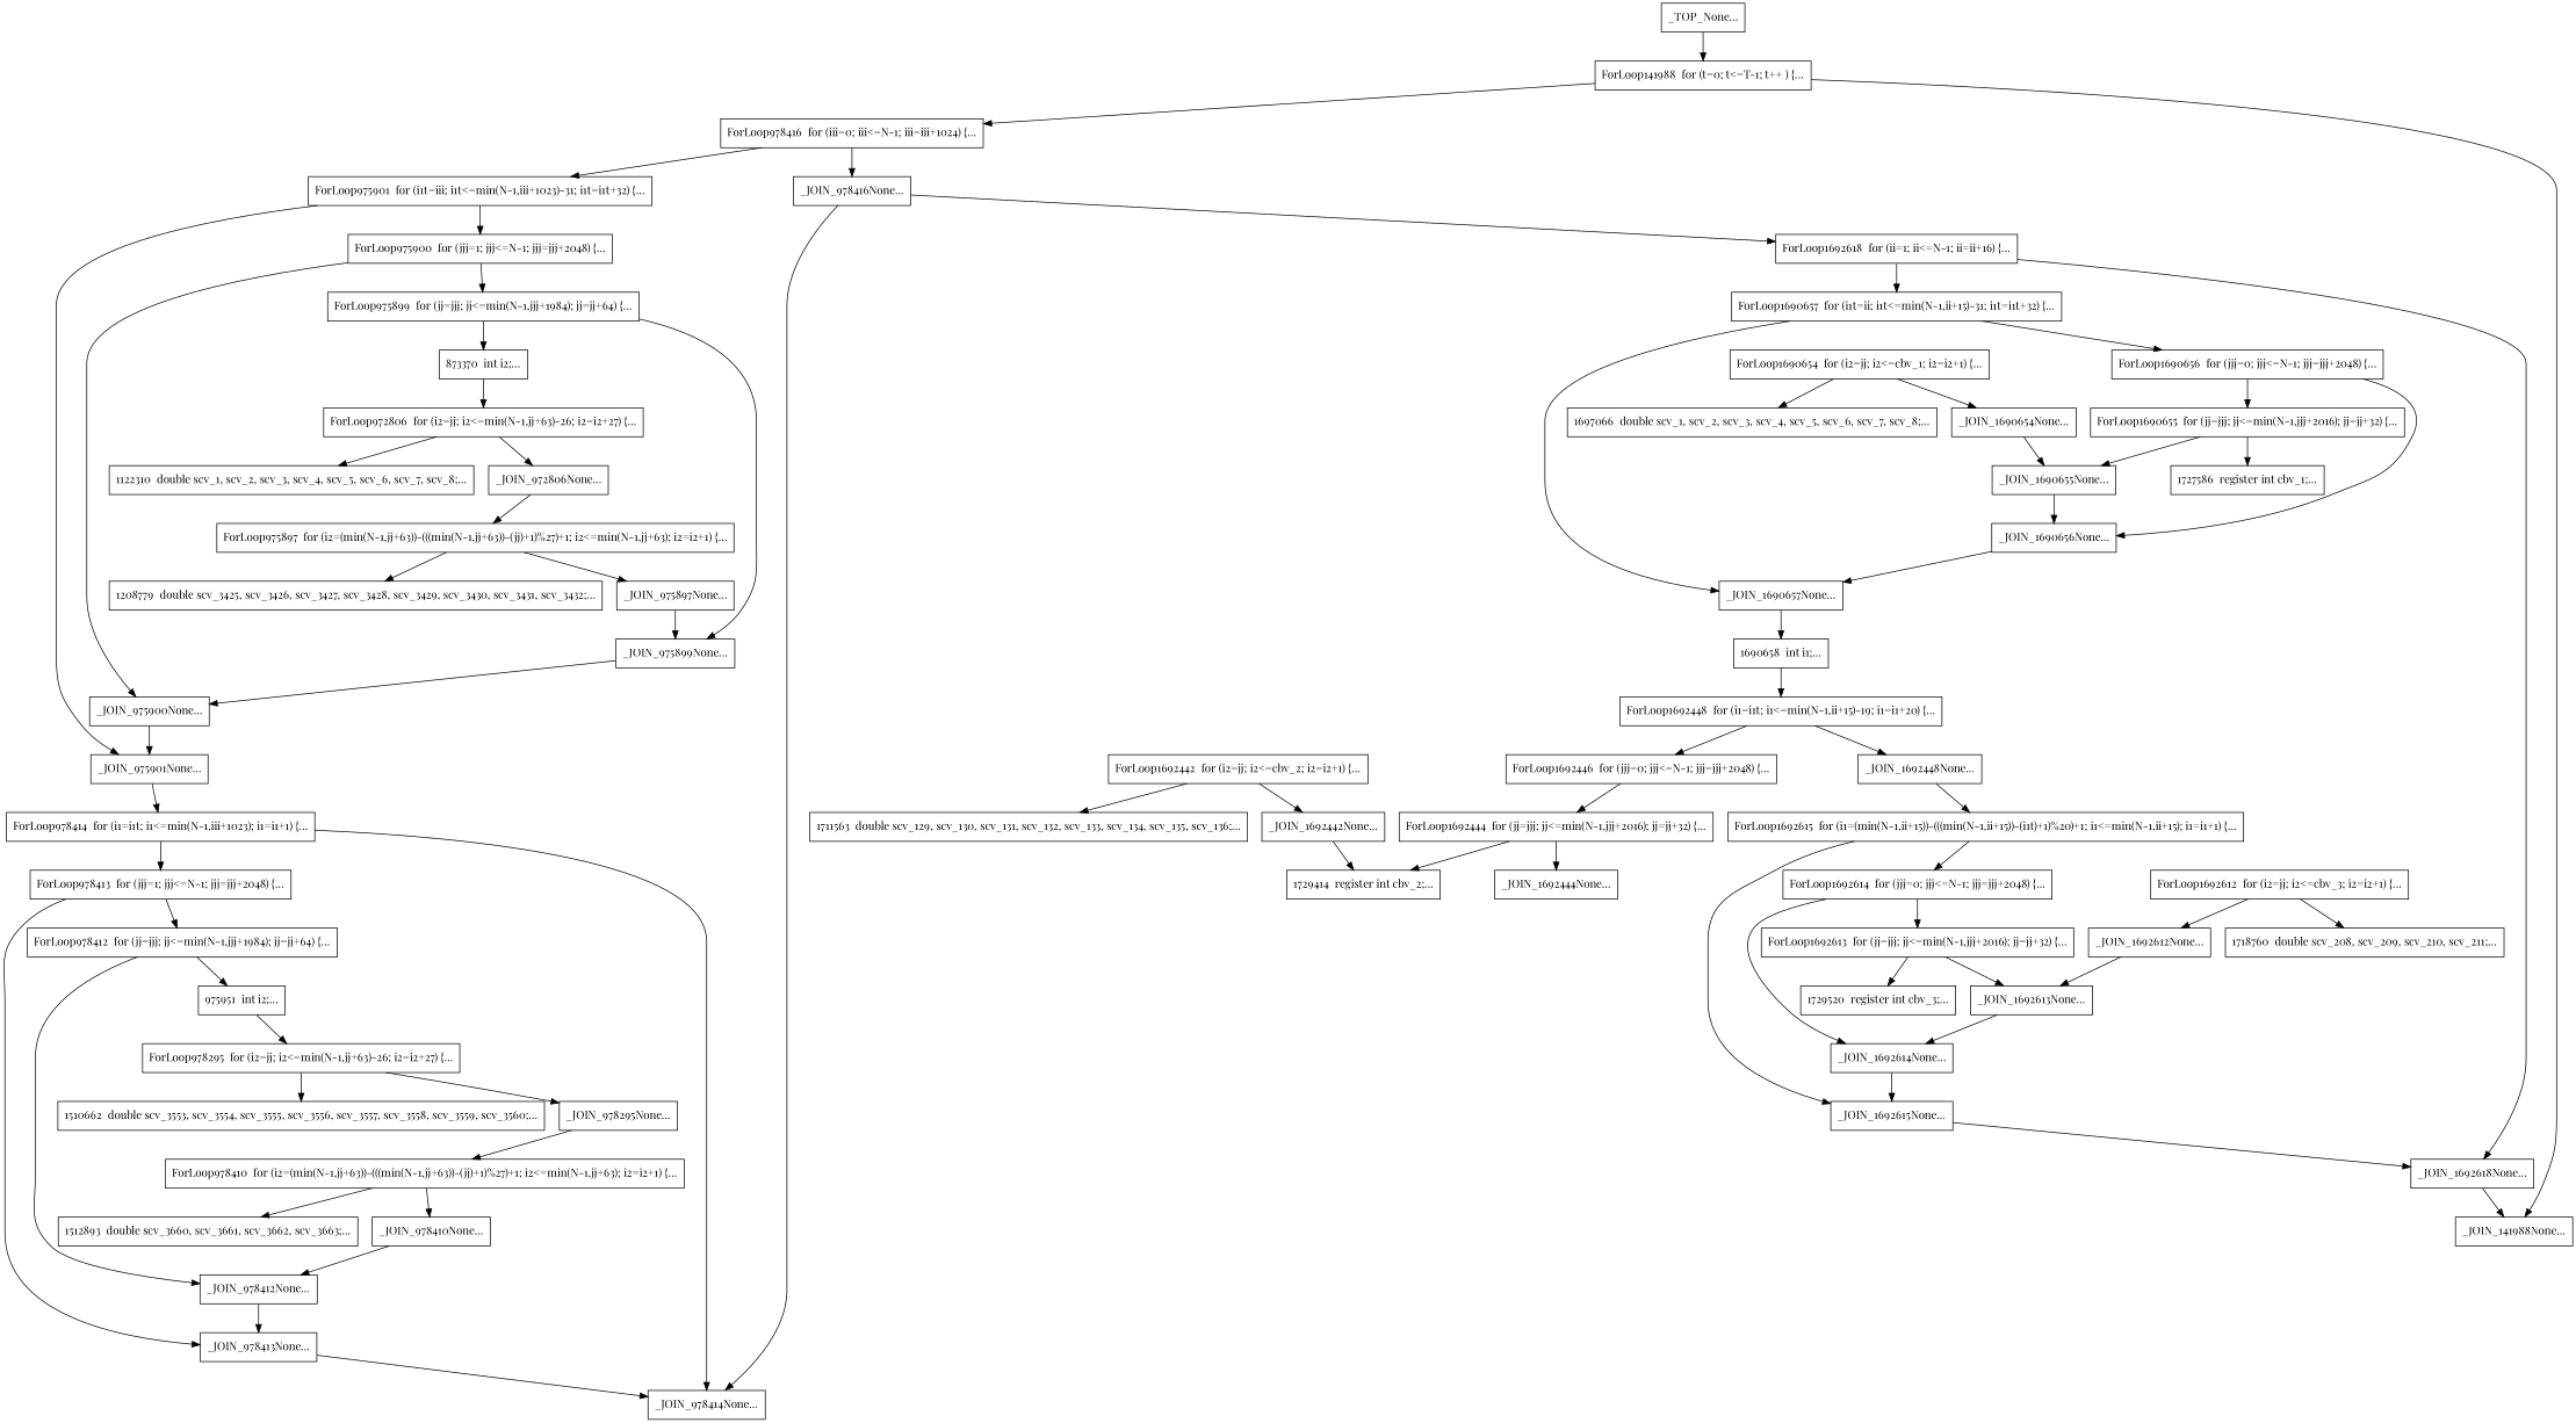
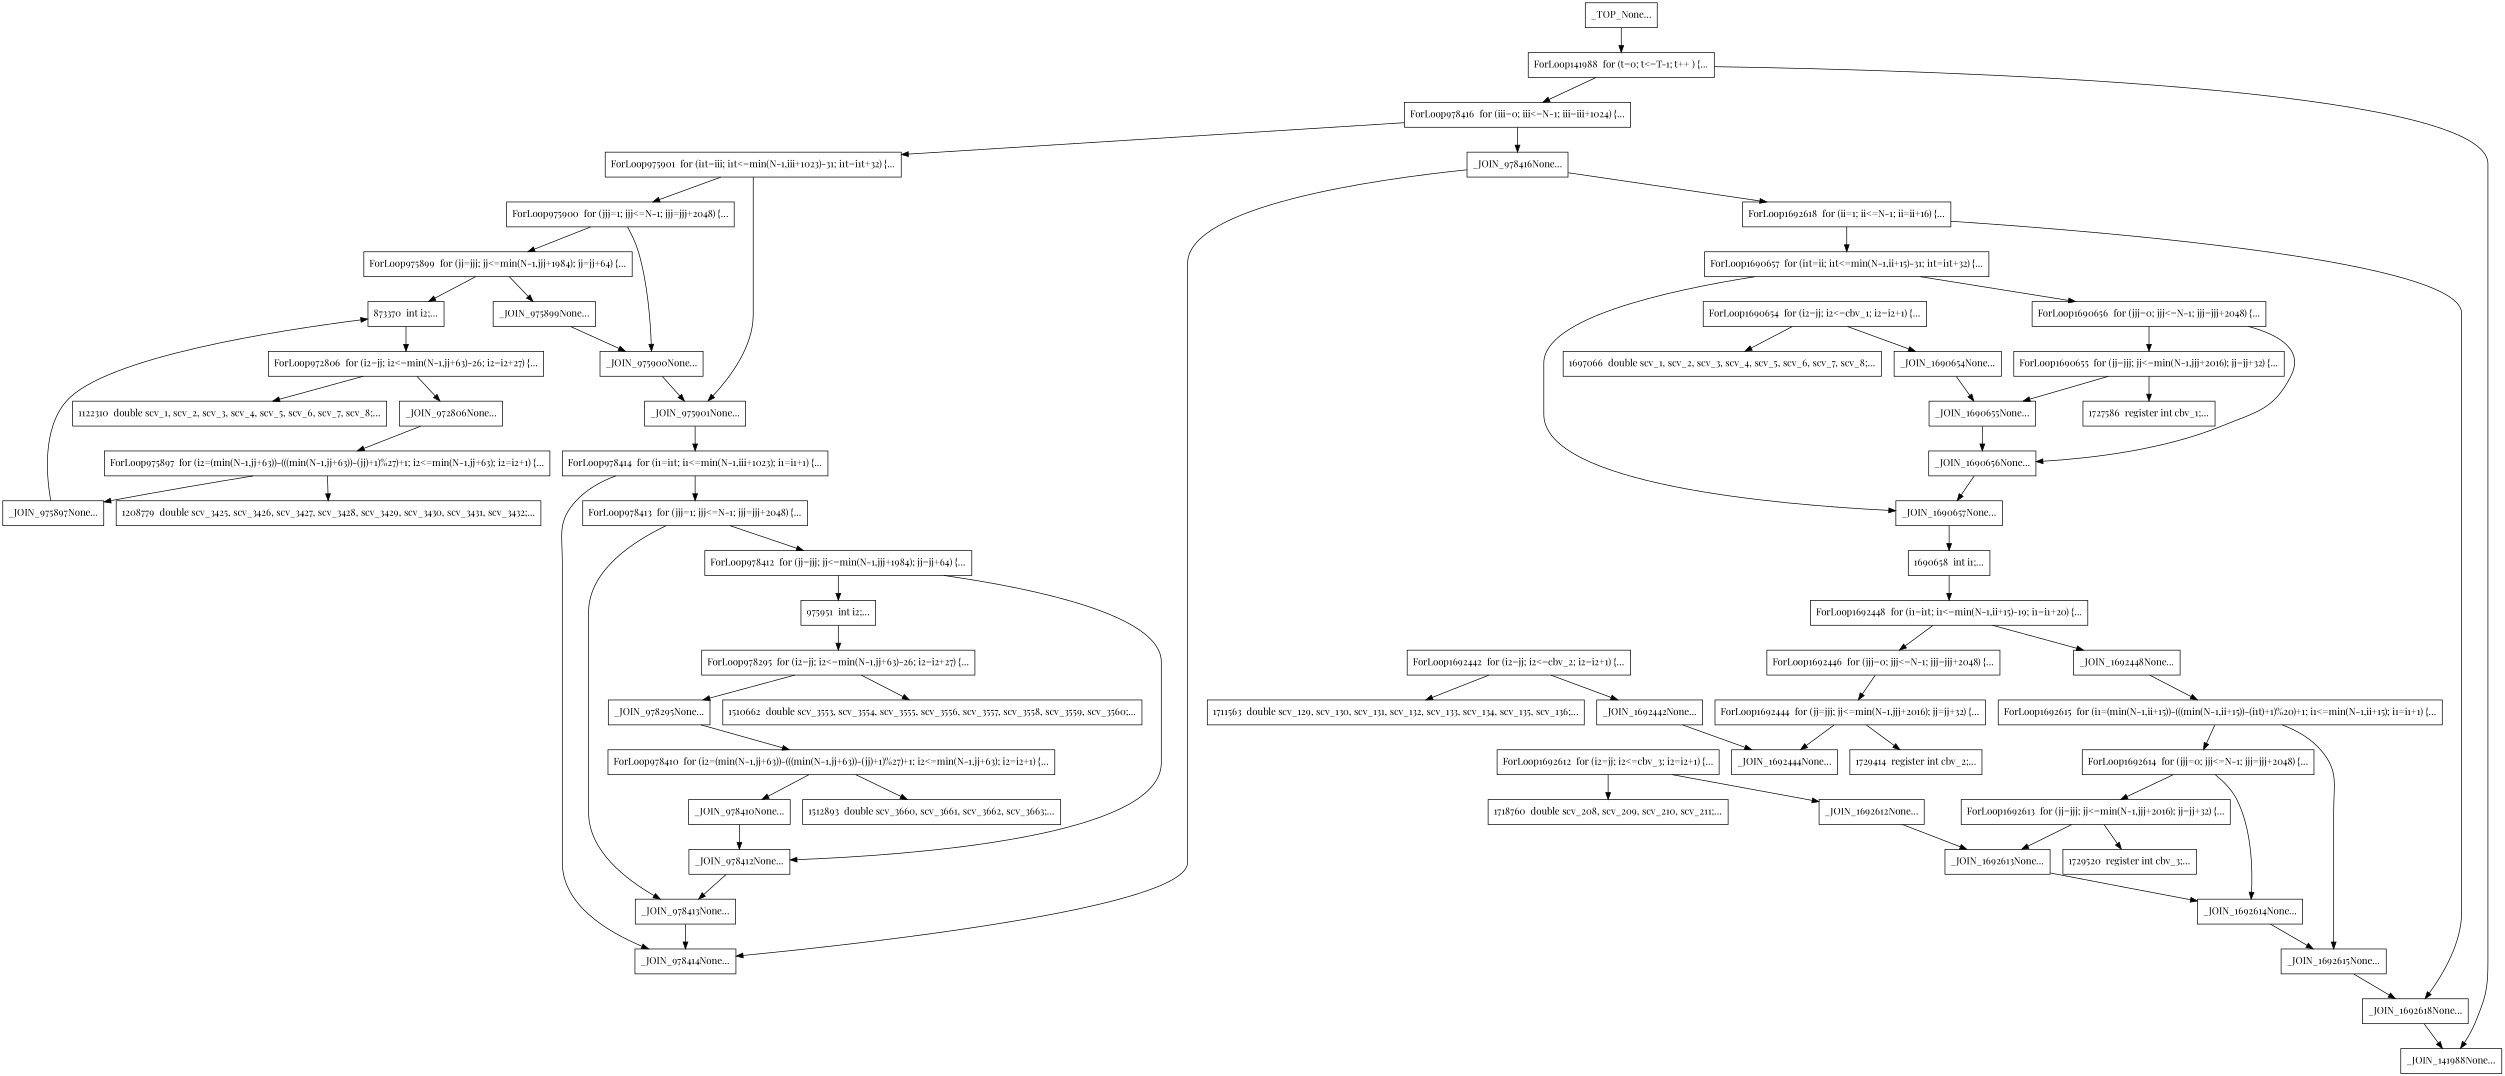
  digraph {
    fontname="Playfair Display"
    node [fontname="Playfair Display" shape=box]
    edge [fontname="Playfair Display"]
    n1 [label="1690658  int i1;..."]
    n2 [label="ForLoop1692448  for (i1=i1t; i1<=min(N-1,ii+15)-19; i1=i1+20) {..."]
    n3 [label="ForLoop1692446  for (jjj=0; jjj<=N-1; jjj=jjj+2048) {..."]
    n4 [label="_JOIN_1692448None..."]
    n5 [label="ForLoop1692444  for (jj=jjj; jj<=min(N-1,jjj+2016); jj=jj+32) {..."]
    n6 [label="ForLoop1692615  for (i1=(min(N-1,ii+15))-(((min(N-1,ii+15))-(i1t)+1)%20)+1; i1<=min(N-1,ii+15); i1=i1+1) {..."]
    n7 [label="ForLoop978410  for (i2=(min(N-1,jj+63))-(((min(N-1,jj+63))-(jj)+1)%27)+1; i2<=min(N-1,jj+63); i2=i2+1) {..."]
    n8 [label="1512893  double scv_3660, scv_3661, scv_3662, scv_3663;..."]
    n9 [label="_JOIN_978410None..."]
    n10 [label="_JOIN_978412None..."]
    n11 [label="_JOIN_978413None..."]
    n12 [label="ForLoop978413  for (jjj=1; jjj<=N-1; jjj=jjj+2048) {..."]
    n13 [label="ForLoop978412  for (jj=jjj; jj<=min(N-1,jjj+1984); jj=jj+64) {..."]
    n14 [label="975951  int i2;..."]
    n15 [label="_JOIN_978414None..."]
    n16 [label="ForLoop978295  for (i2=jj; i2<=min(N-1,jj+63)-26; i2=i2+27) {..."]
    n17 [label="1510662  double scv_3553, scv_3554, scv_3555, scv_3556, scv_3557, scv_3558, scv_3559, scv_3560;..."]
    n18 [label="_JOIN_978295None..."]
    n19 [label="ForLoop978414  for (i1=i1t; i1<=min(N-1,iii+1023); i1=i1+1) {..."]
    n20 [label="_JOIN_978416None..."]
    n21 [label="ForLoop1692618  for (ii=1; ii<=N-1; ii=ii+16) {..."]
    n22 [label="ForLoop978416  for (iii=0; iii<=N-1; iii=iii+1024) {..."]
    n23 [label="ForLoop975901  for (i1t=iii; i1t<=min(N-1,iii+1023)-31; i1t=i1t+32) {..."]
    n24 [label="ForLoop975900  for (jjj=1; jjj<=N-1; jjj=jjj+2048) {..."]
    n25 [label="_JOIN_975901None..."]
    n26 [label="ForLoop975899  for (jj=jjj; jj<=min(N-1,jjj+1984); jj=jj+64) {..."]
    n27 [label="_JOIN_975900None..."]
    n28 [label="ForLoop1690657  for (i1t=ii; i1t<=min(N-1,ii+15)-31; i1t=i1t+32) {..."]
    n29 [label="_JOIN_1692618None..."]
    n30 [label="873370  int i2;..."]
    n31 [label="_JOIN_975899None..."]
    n32 [label="ForLoop972806  for (i2=jj; i2<=min(N-1,jj+63)-26; i2=i2+27) {..."]
    n33 [label="1122310  double scv_1, scv_2, scv_3, scv_4, scv_5, scv_6, scv_7, scv_8;..."]
    n34 [label="_JOIN_972806None..."]
    n35 [label="ForLoop975897  for (i2=(min(N-1,jj+63))-(((min(N-1,jj+63))-(jj)+1)%27)+1; i2<=min(N-1,jj+63); i2=i2+1) {..."]
    n36 [label="_JOIN_975897None..."]
    n37 [label="1208779  double scv_3425, scv_3426, scv_3427, scv_3428, scv_3429, scv_3430, scv_3431, scv_3432;..."]
    n38 [label="ForLoop1690656  for (jjj=0; jjj<=N-1; jjj=jjj+2048) {..."]
    n39 [label="_JOIN_1690657None..."]
    n40 [label="_JOIN_141988None..."]
    n41 [label="ForLoop1690654  for (i2=jj; i2<=cbv_1; i2=i2+1) {..."]
    n42 [label="1697066  double scv_1, scv_2, scv_3, scv_4, scv_5, scv_6, scv_7, scv_8;..."]
    n43 [label="_JOIN_1690654None..."]
    n44 [label="_JOIN_1690655None..."]
    n45 [label="_JOIN_1690656None..."]
    n46 [label="ForLoop1690655  for (jj=jjj; jj<=min(N-1,jjj+2016); jj=jj+32) {..."]
    n47 [label="1727586  register int cbv_1;..."]
    n48 [label="_JOIN_1692614None..."]
    n49 [label="_JOIN_1692615None..."]
    n50 [label="1711563  double scv_129, scv_130, scv_131, scv_132, scv_133, scv_134, scv_135, scv_136;..."]
    n51 [label="_TOP_None..."]
    n52 [label="ForLoop141988  for (t=0; t<=T-1; t++ ) {..."]
    n53 [label="1729414  register int cbv_2;..."]
    n54 [label="_JOIN_1692444None..."]
    n55 [label="ForLoop1692614  for (jjj=0; jjj<=N-1; jjj=jjj+2048) {..."]
    n56 [label="ForLoop1692442  for (i2=jj; i2<=cbv_2; i2=i2+1) {..."]
    n57 [label="_JOIN_1692442None..."]
    n58 [label="1729520  register int cbv_3;..."]
    n59 [label="_JOIN_1692613None..."]
    n60 [label="ForLoop1692613  for (jj=jjj; jj<=min(N-1,jjj+2016); jj=jj+32) {..."]
    n61 [label="ForLoop1692612  for (i2=jj; i2<=cbv_3; i2=i2+1) {..."]
    n62 [label="1718760  double scv_208, scv_209, scv_210, scv_211;..."]
    n63 [label="_JOIN_1692612None..."]
    n1 -> n2
    n2 -> n3
    n2 -> n4
    n3 -> n5
    n4 -> n6
    n5 -> n53
    n5 -> n54
    n6 -> n49
    n6 -> n55
    n7 -> n8
    n7 -> n9
    n9 -> n10
    n10 -> n11
    n11 -> n15
    n12 -> n11
    n12 -> n13
    n13 -> n10
    n13 -> n14
    n14 -> n16
    n16 -> n17
    n16 -> n18
    n18 -> n7
    n19 -> n12
    n19 -> n15
    n20 -> n15
    n20 -> n21
    n21 -> n28
    n21 -> n29
    n22 -> n20
    n22 -> n23
    n23 -> n24
    n23 -> n25
    n24 -> n26
    n24 -> n27
    n25 -> n19
    n26 -> n30
    n26 -> n31
    n27 -> n25
    n28 -> n38
    n28 -> n39
    n29 -> n40
    n30 -> n32
    n31 -> n27
    n32 -> n33
    n32 -> n34
    n34 -> n35
    n35 -> n36
    n35 -> n37
-   n36 -> n31
+   n36 -> n30
    n38 -> n45
    n38 -> n46
    n39 -> n1
    n41 -> n42
    n41 -> n43
    n43 -> n44
    n44 -> n45
    n45 -> n39
    n46 -> n44
    n46 -> n47
    n48 -> n49
    n49 -> n29
    n51 -> n52
    n52 -> n22
    n52 -> n40
    n55 -> n48
    n55 -> n60
    n56 -> n50
    n56 -> n57
-   n57 -> n53
+   n57 -> n54
    n59 -> n48
    n60 -> n58
    n60 -> n59
    n61 -> n62
    n61 -> n63
    n63 -> n59
  }
